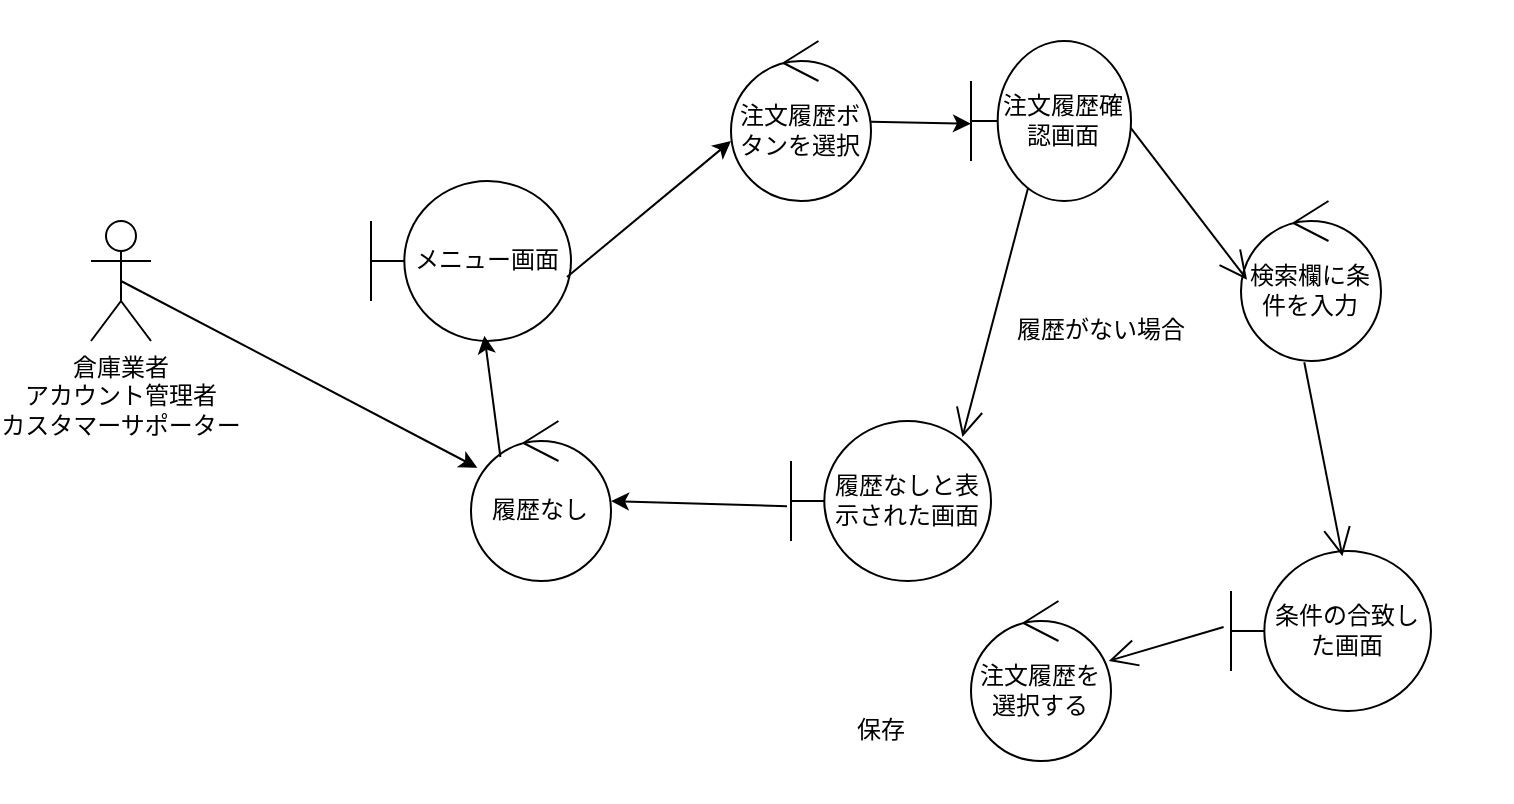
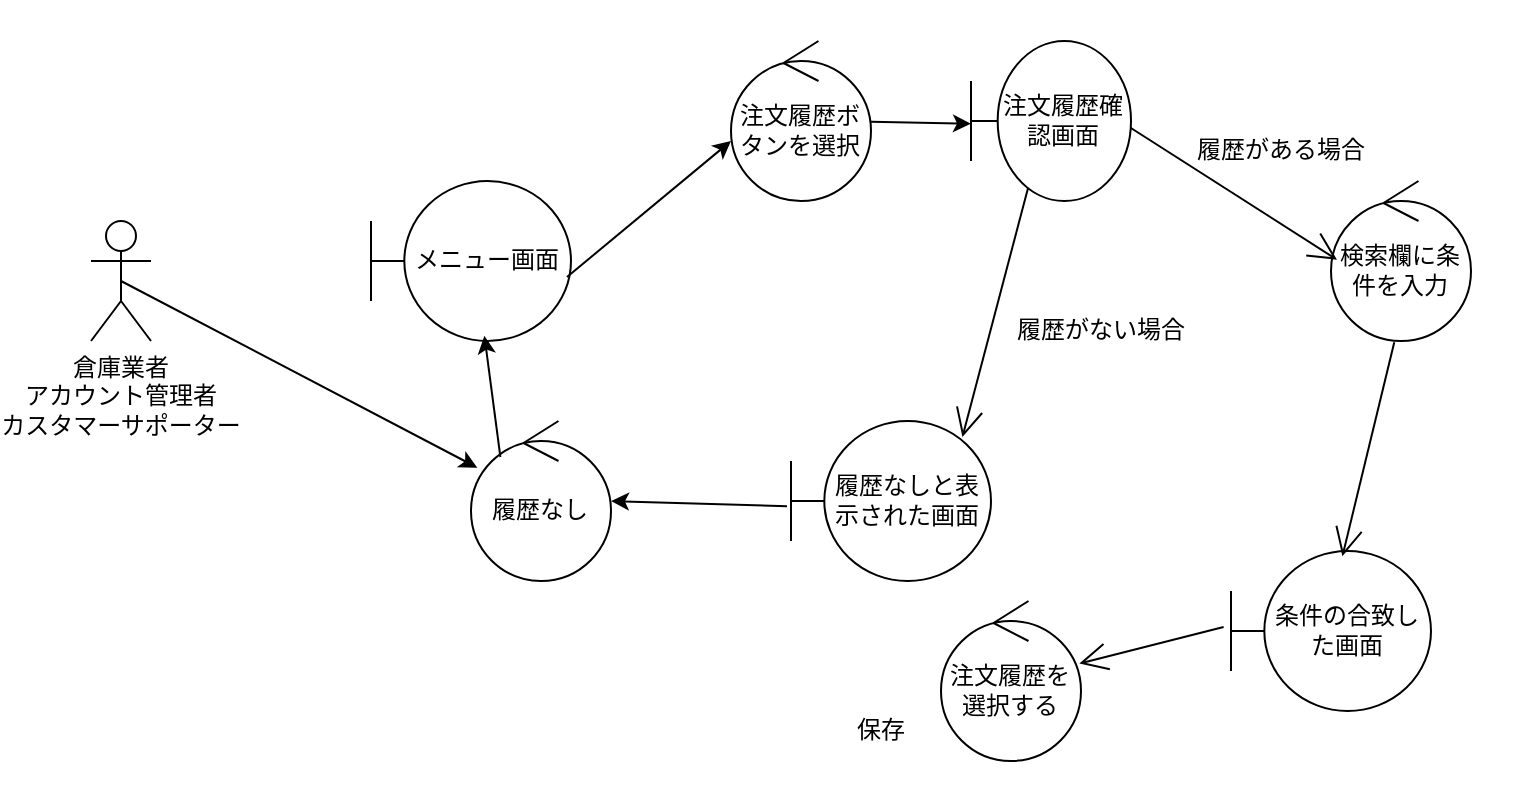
  <mxCell id="0" />
  <mxCell id="1" parent="0" />
  <mxCell id="2" value="倉庫業者&lt;div&gt;アカウント管理者&lt;/div&gt;&lt;div&gt;カスタマーサポーター&lt;/div&gt;" style="shape=umlActor;verticalLabelPosition=bottom;verticalAlign=top;html=1;" parent="1" vertex="1"><mxGeometry x="20" y="110" width="30" height="60" as="geometry" /></mxCell>
  <mxCell id="3" value="メニュー画面" style="shape=umlBoundary;whiteSpace=wrap;html=1;" parent="1" vertex="1"><mxGeometry x="160" y="90" width="100" height="80" as="geometry" /></mxCell>
  <mxCell id="4" value="注文履歴確認画面" style="shape=umlBoundary;whiteSpace=wrap;html=1;" parent="1" vertex="1"><mxGeometry x="460" y="20" width="80" height="80" as="geometry" /></mxCell>
  <mxCell id="5" value="履歴なしと表示された画面" style="shape=umlBoundary;whiteSpace=wrap;html=1;" parent="1" vertex="1"><mxGeometry x="370" y="210" width="100" height="80" as="geometry" /></mxCell>
  <mxCell id="6" value="" style="endArrow=open;endFill=1;endSize=12;html=1;rounded=0;exitX=0.357;exitY=0.917;exitDx=0;exitDy=0;exitPerimeter=0;entryX=0.857;entryY=0.1;entryDx=0;entryDy=0;entryPerimeter=0;" parent="1" source="4" target="5" edge="1"><mxGeometry width="160" relative="1" as="geometry"><mxPoint x="380" y="200" as="sourcePoint" /><mxPoint x="540" y="200" as="targetPoint" /></mxGeometry></mxCell>
  <mxCell id="7" value="履歴がない場合" style="text;html=1;align=center;verticalAlign=middle;resizable=0;points=[];autosize=1;strokeColor=none;fillColor=none;" parent="1" vertex="1"><mxGeometry x="470" y="150" width="110" height="30" as="geometry" /></mxCell>
- <mxCell id="8" value="検索欄に条件を入力" style="ellipse;shape=umlControl;whiteSpace=wrap;html=1;" parent="1" vertex="1"><mxGeometry x="595" y="100" width="70" height="80" as="geometry" /></mxCell>
+ <mxCell id="8" value="検索欄に条件を入力" style="ellipse;shape=umlControl;whiteSpace=wrap;html=1;" parent="1" vertex="1"><mxGeometry x="640" y="90" width="70" height="80" as="geometry" /></mxCell>
  <mxCell id="9" value="" style="endArrow=open;endFill=1;endSize=12;html=1;rounded=0;exitX=0.997;exitY=0.542;exitDx=0;exitDy=0;exitPerimeter=0;entryX=0.043;entryY=0.492;entryDx=0;entryDy=0;entryPerimeter=0;" parent="1" source="4" target="8" edge="1"><mxGeometry width="160" relative="1" as="geometry"><mxPoint x="400" y="180" as="sourcePoint" /><mxPoint x="560" y="180" as="targetPoint" /></mxGeometry></mxCell>
  <mxCell id="10" value="条件の合致した画面" style="shape=umlBoundary;whiteSpace=wrap;html=1;" parent="1" vertex="1"><mxGeometry x="590" y="275" width="100" height="80" as="geometry" /></mxCell>
  <mxCell id="11" value="" style="endArrow=open;endFill=1;endSize=12;html=1;rounded=0;exitX=0.452;exitY=1.008;exitDx=0;exitDy=0;exitPerimeter=0;entryX=0.557;entryY=0.033;entryDx=0;entryDy=0;entryPerimeter=0;" parent="1" source="8" target="10" edge="1"><mxGeometry width="160" relative="1" as="geometry"><mxPoint x="400" y="180" as="sourcePoint" /><mxPoint x="560" y="180" as="targetPoint" /></mxGeometry></mxCell>
  <mxCell id="12" value="" style="endArrow=open;endFill=1;endSize=12;html=1;rounded=0;exitX=-0.037;exitY=0.475;exitDx=0;exitDy=0;exitPerimeter=0;" parent="1" source="10" target="13" edge="1"><mxGeometry width="160" relative="1" as="geometry"><mxPoint x="390" y="340" as="sourcePoint" /><mxPoint x="480" y="310" as="targetPoint" /></mxGeometry></mxCell>
- <mxCell id="13" value="注文履歴を選択する" style="ellipse;shape=umlControl;whiteSpace=wrap;html=1;" parent="1" vertex="1"><mxGeometry x="460" y="300" width="70" height="80" as="geometry" /></mxCell>
+ <mxCell id="13" value="注文履歴を選択する" style="ellipse;shape=umlControl;whiteSpace=wrap;html=1;" parent="1" vertex="1"><mxGeometry x="445" y="300" width="70" height="80" as="geometry" /></mxCell>
  <mxCell id="14" value="注文履歴ボタンを選択" style="ellipse;shape=umlControl;whiteSpace=wrap;html=1;" parent="1" vertex="1"><mxGeometry x="340" y="20" width="70" height="80" as="geometry" /></mxCell>
  <mxCell id="15" style="edgeStyle=none;html=1;entryX=0;entryY=0.517;entryDx=0;entryDy=0;entryPerimeter=0;" parent="1" source="14" target="4" edge="1"><mxGeometry relative="1" as="geometry" /></mxCell>
  <mxCell id="16" value="" style="endArrow=classic;html=1;exitX=0.5;exitY=0.5;exitDx=0;exitDy=0;exitPerimeter=0;" edge="1" parent="1" source="2" target="20"><mxGeometry width="50" height="50" relative="1" as="geometry"><mxPoint x="180" y="240" as="sourcePoint" /><mxPoint x="230" y="190" as="targetPoint" /></mxGeometry></mxCell>
  <mxCell id="17" value="" style="endArrow=classic;html=1;exitX=0.98;exitY=0.6;exitDx=0;exitDy=0;exitPerimeter=0;entryX=0;entryY=0.625;entryDx=0;entryDy=0;entryPerimeter=0;" edge="1" parent="1" source="3" target="14"><mxGeometry width="50" height="50" relative="1" as="geometry"><mxPoint x="320" y="220" as="sourcePoint" /><mxPoint x="370" y="170" as="targetPoint" /></mxGeometry></mxCell>
+ <mxCell id="18" value="履歴がある場合" style="text;html=1;align=center;verticalAlign=middle;resizable=0;points=[];autosize=1;strokeColor=none;fillColor=none;" vertex="1" parent="1"><mxGeometry x="560" y="60" width="110" height="30" as="geometry" /></mxCell>
  <mxCell id="19" value="保存" style="text;html=1;align=center;verticalAlign=middle;resizable=0;points=[];autosize=1;strokeColor=none;fillColor=none;" vertex="1" parent="1"><mxGeometry x="390" y="350" width="50" height="30" as="geometry" /></mxCell>
  <mxCell id="20" value="履歴なし" style="ellipse;shape=umlControl;whiteSpace=wrap;html=1;" vertex="1" parent="1"><mxGeometry x="210" y="210" width="70" height="80" as="geometry" /></mxCell>
  <mxCell id="21" value="" style="endArrow=classic;html=1;entryX=1;entryY=0.5;entryDx=0;entryDy=0;entryPerimeter=0;exitX=-0.02;exitY=0.533;exitDx=0;exitDy=0;exitPerimeter=0;" edge="1" parent="1" source="5" target="20"><mxGeometry width="50" height="50" relative="1" as="geometry"><mxPoint x="380" y="310" as="sourcePoint" /><mxPoint x="430" y="260" as="targetPoint" /></mxGeometry></mxCell>
  <mxCell id="22" value="" style="endArrow=classic;html=1;entryX=0.567;entryY=0.967;entryDx=0;entryDy=0;entryPerimeter=0;exitX=0.21;exitY=0.225;exitDx=0;exitDy=0;exitPerimeter=0;" edge="1" parent="1" source="20" target="3"><mxGeometry width="50" height="50" relative="1" as="geometry"><mxPoint x="380" y="310" as="sourcePoint" /><mxPoint x="430" y="260" as="targetPoint" /></mxGeometry></mxCell>
